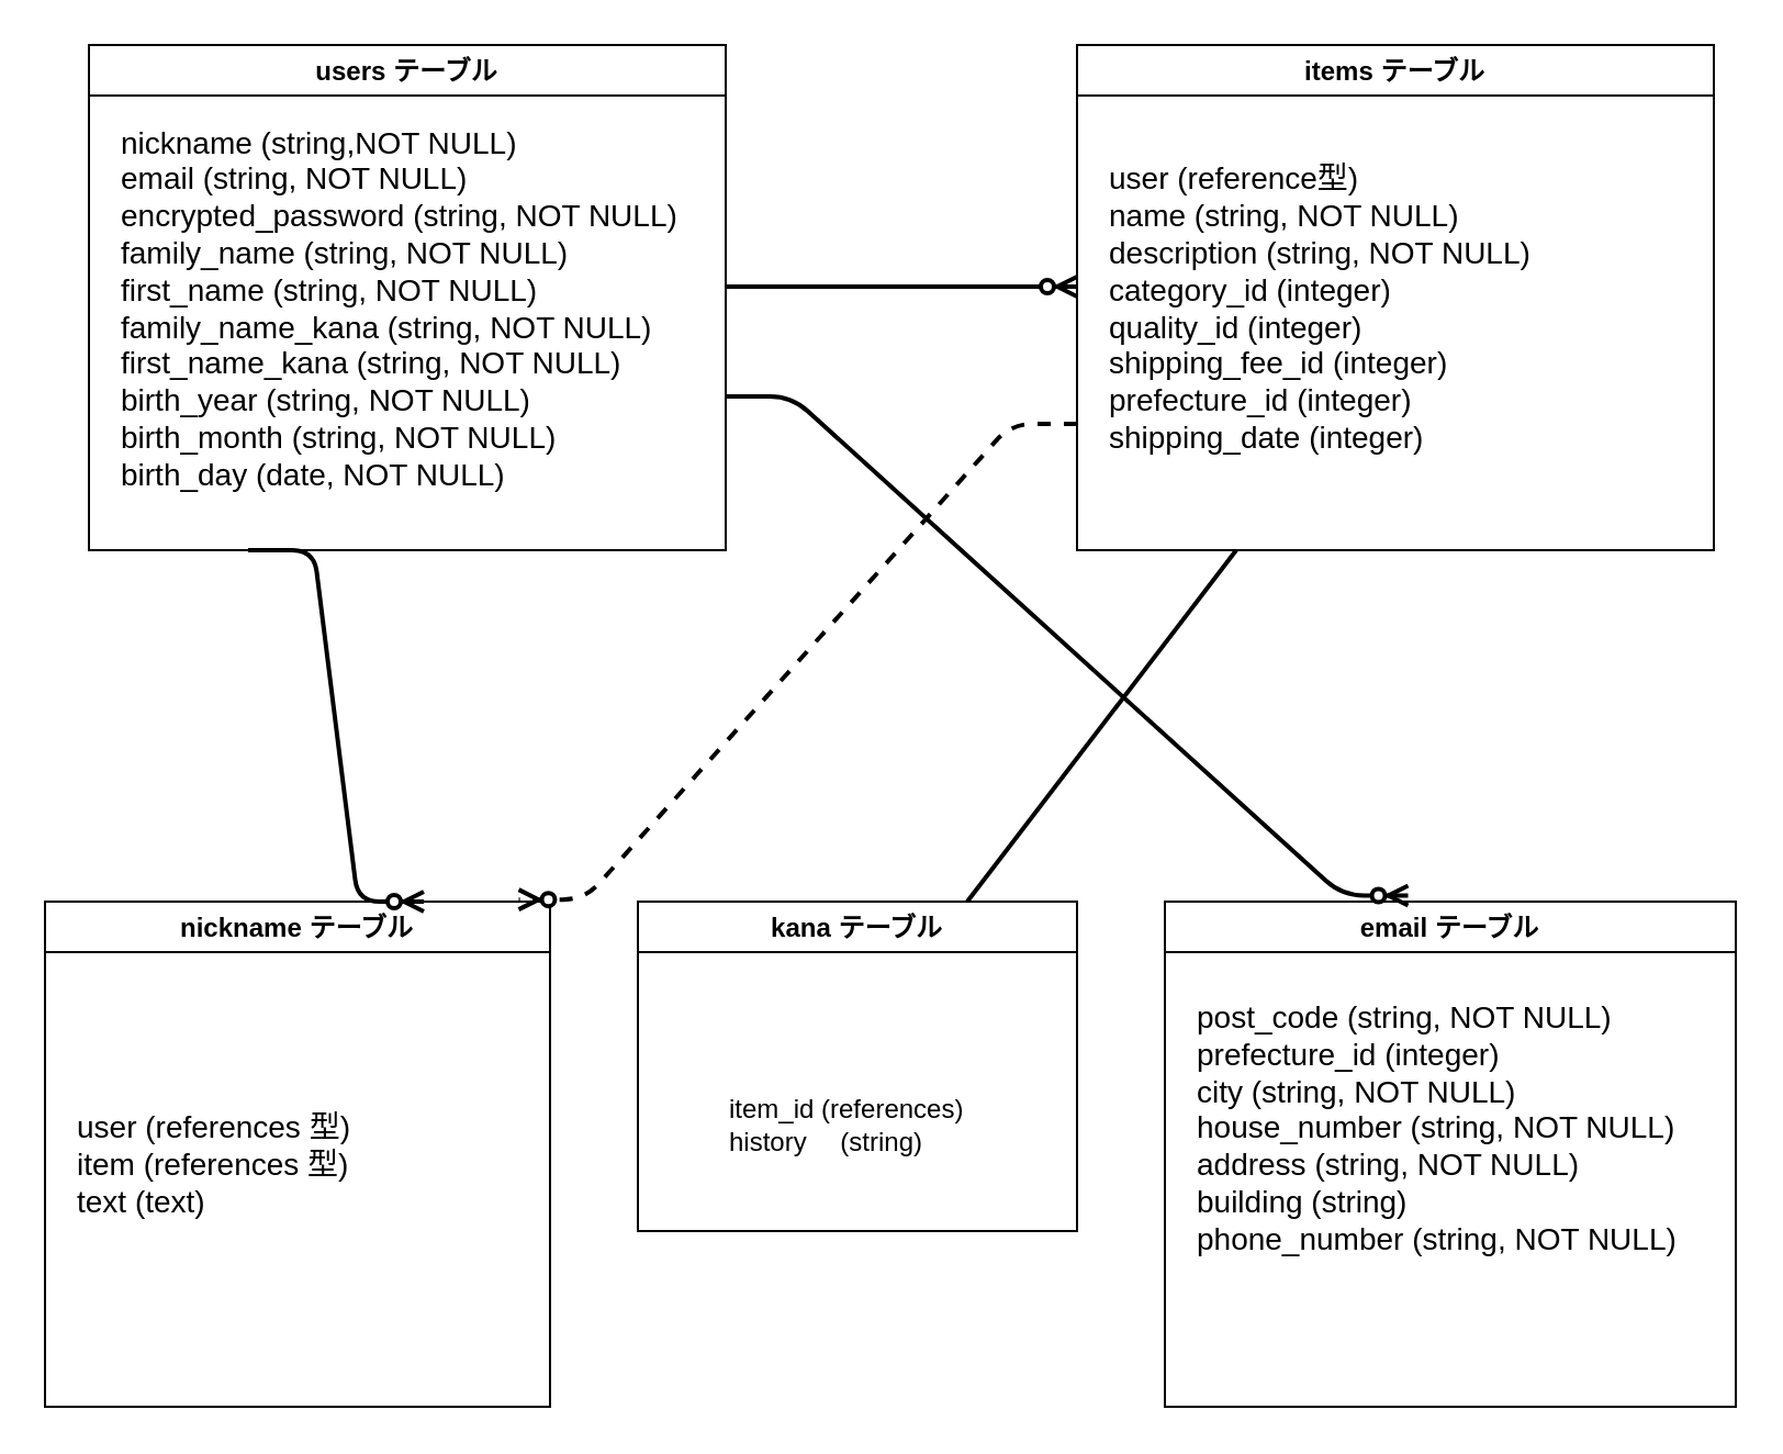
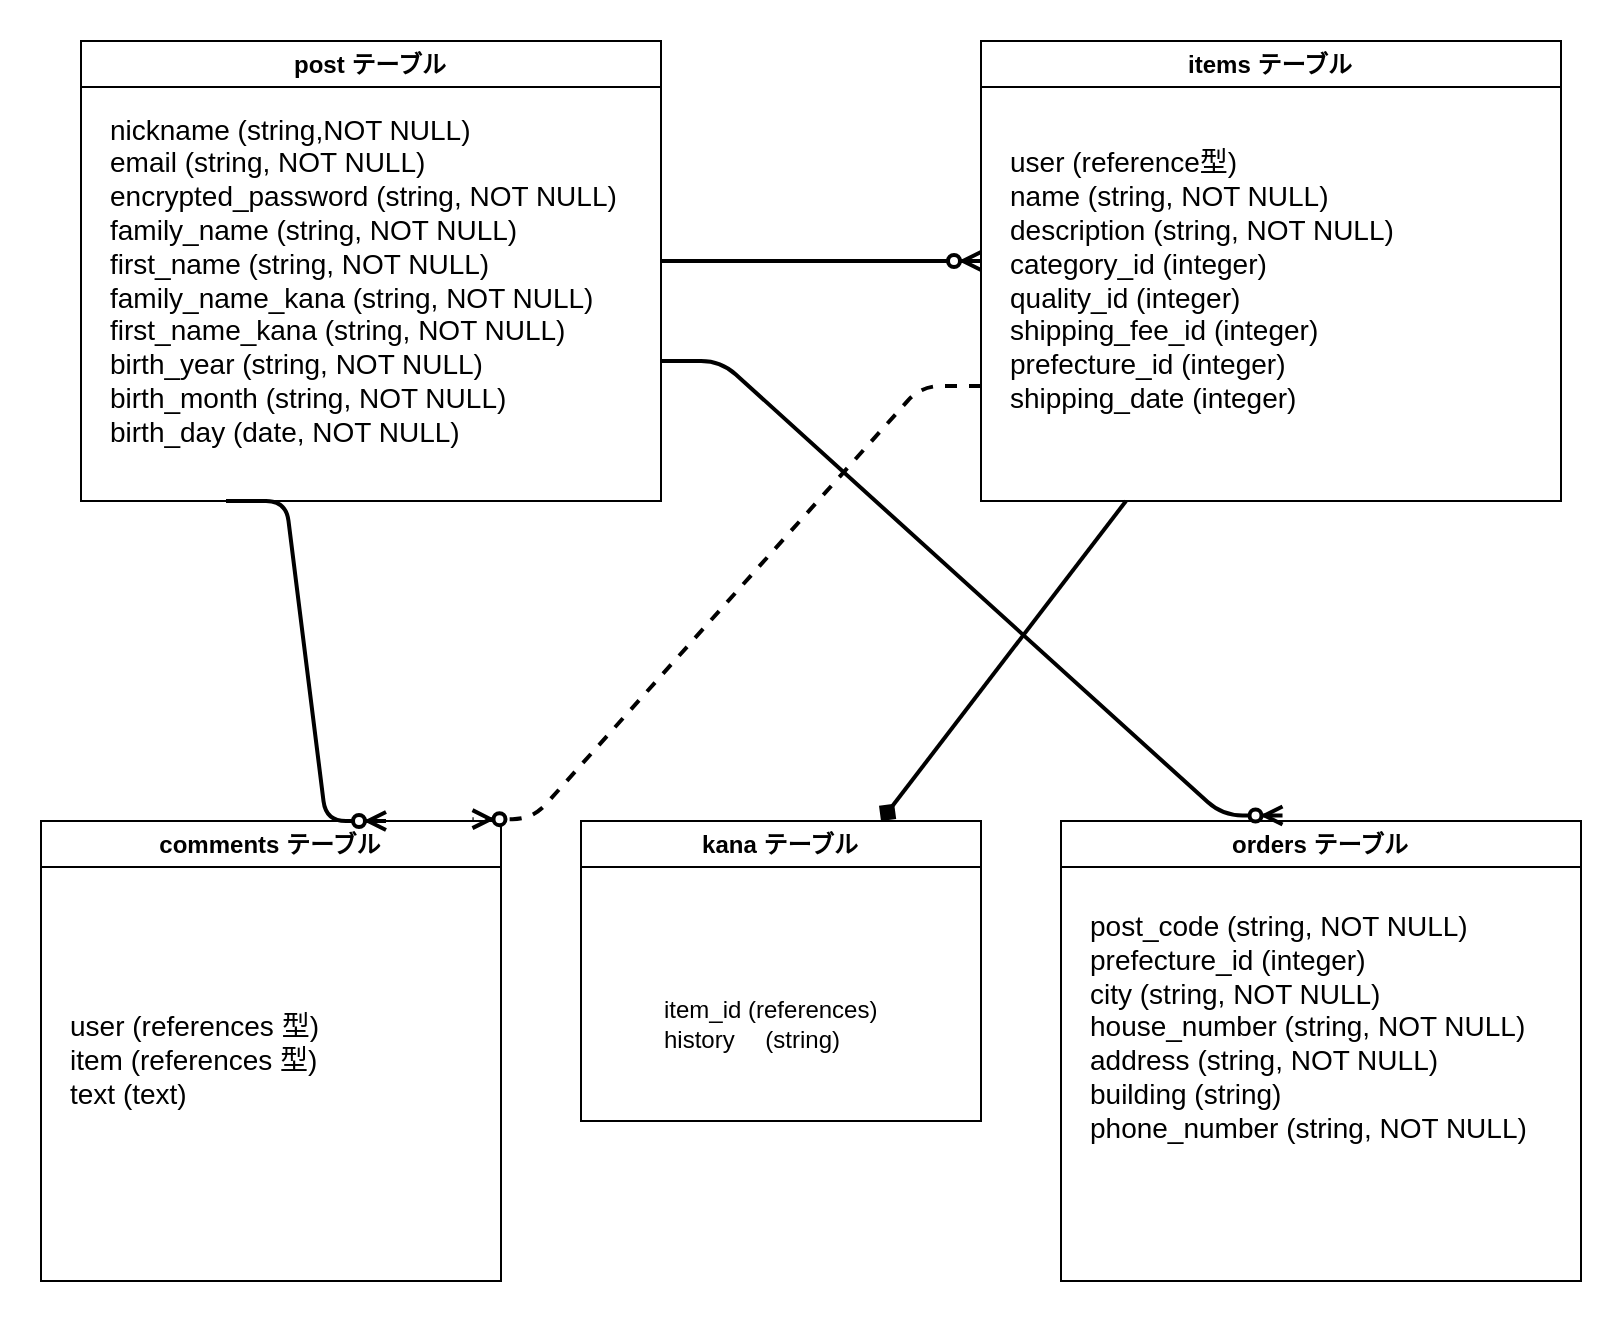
  <mxCell id="0" />
  <mxCell id="1" parent="0" />
- <mxCell id="2" value="users テーブル" style="swimlane;" parent="1" vertex="1"><mxGeometry x="40" y="20" width="290" height="230" as="geometry"><mxRectangle x="40" y="50" width="110" height="23" as="alternateBounds" /></mxGeometry></mxCell>
+ <mxCell id="2" value="post テーブル" style="swimlane;" parent="1" vertex="1"><mxGeometry x="40" y="20" width="290" height="230" as="geometry"><mxRectangle x="40" y="50" width="110" height="23" as="alternateBounds" /></mxGeometry></mxCell>
  <mxCell id="3" value="&lt;font style=&quot;font-size: 14px&quot;&gt;nickname (string,NOT NULL)&lt;br&gt;email (string, NOT NULL)&lt;br&gt;encrypted_password (string, NOT NULL)&lt;br&gt;family_name (string, NOT NULL)&lt;br&gt;first_name (string, NOT NULL)&lt;br&gt;family_name_kana (string, NOT NULL)&lt;br&gt;first_name_kana (string, NOT NULL)&lt;br&gt;birth_year (string, NOT NULL)&lt;br&gt;birth_month (string, NOT NULL)&lt;br&gt;birth_day (date, NOT NULL)&lt;/font&gt;" style="text;html=1;align=left;verticalAlign=middle;resizable=0;points=[];autosize=1;strokeColor=none;" parent="2" vertex="1"><mxGeometry x="12.5" y="40" width="270" height="160" as="geometry" /></mxCell>
  <mxCell id="4" value="items テーブル" style="swimlane;" parent="1" vertex="1"><mxGeometry x="490" y="20" width="290" height="230" as="geometry"><mxRectangle x="40" y="50" width="110" height="23" as="alternateBounds" /></mxGeometry></mxCell>
  <mxCell id="5" value="&lt;font style=&quot;font-size: 14px&quot;&gt;user (reference型)&lt;br&gt;name (string, NOT NULL)&lt;br&gt;description (string, NOT NULL)&lt;br&gt;category_id (integer)&lt;br&gt;quality_id (integer)&lt;br&gt;shipping_fee_id (integer)&lt;br&gt;prefecture_id (integer)&lt;br&gt;shipping_date (integer)&lt;br&gt;&lt;/font&gt;" style="text;html=1;align=left;verticalAlign=middle;resizable=0;points=[];autosize=1;strokeColor=none;" parent="4" vertex="1"><mxGeometry x="12.5" y="55" width="210" height="130" as="geometry" /></mxCell>
- <mxCell id="6" value="nickname テーブル" style="swimlane;" parent="1" vertex="1"><mxGeometry x="20" y="410" width="230" height="230" as="geometry"><mxRectangle x="40" y="50" width="110" height="23" as="alternateBounds" /></mxGeometry></mxCell>
+ <mxCell id="6" value="comments テーブル" style="swimlane;" parent="1" vertex="1"><mxGeometry x="20" y="410" width="230" height="230" as="geometry"><mxRectangle x="40" y="50" width="110" height="23" as="alternateBounds" /></mxGeometry></mxCell>
  <mxCell id="7" value="&lt;font style=&quot;font-size: 14px&quot;&gt;user (references 型)&lt;br&gt;item (references 型)&lt;br&gt;text (text)&lt;br&gt;&lt;/font&gt;" style="text;html=1;align=left;verticalAlign=middle;resizable=0;points=[];autosize=1;strokeColor=none;" parent="6" vertex="1"><mxGeometry x="12.5" y="95" width="140" height="50" as="geometry" /></mxCell>
  <mxCell id="8" value="" style="edgeStyle=entityRelationEdgeStyle;fontSize=12;html=1;endArrow=ERzeroToMany;endFill=1;strokeWidth=2;rounded=1;" parent="1" edge="1"><mxGeometry width="100" height="100" relative="1" as="geometry"><mxPoint x="330" y="130" as="sourcePoint" /><mxPoint x="490" y="130" as="targetPoint" /></mxGeometry></mxCell>
  <mxCell id="9" value="" style="edgeStyle=entityRelationEdgeStyle;fontSize=12;html=1;endArrow=ERzeroToMany;endFill=1;strokeWidth=2;rounded=1;exitX=0.25;exitY=1;exitDx=0;exitDy=0;entryX=0.75;entryY=0;entryDx=0;entryDy=0;" parent="1" source="2" target="6" edge="1"><mxGeometry width="100" height="100" relative="1" as="geometry"><mxPoint x="350" y="300" as="sourcePoint" /><mxPoint x="510" y="300" as="targetPoint" /></mxGeometry></mxCell>
  <mxCell id="10" value="" style="edgeStyle=entityRelationEdgeStyle;fontSize=12;html=1;endArrow=ERzeroToMany;endFill=1;strokeWidth=2;rounded=1;entryX=0.938;entryY=-0.004;entryDx=0;entryDy=0;entryPerimeter=0;exitX=0;exitY=0.75;exitDx=0;exitDy=0;dashed=1;" parent="1" source="4" target="6" edge="1"><mxGeometry width="100" height="100" relative="1" as="geometry"><mxPoint x="430" y="200" as="sourcePoint" /><mxPoint x="490" y="210" as="targetPoint" /></mxGeometry></mxCell>
- <mxCell id="11" value="email テーブル" style="swimlane;" parent="1" vertex="1"><mxGeometry x="530" y="410" width="260" height="230" as="geometry"><mxRectangle x="40" y="50" width="110" height="23" as="alternateBounds" /></mxGeometry></mxCell>
+ <mxCell id="11" value="orders テーブル" style="swimlane;" parent="1" vertex="1"><mxGeometry x="530" y="410" width="260" height="230" as="geometry"><mxRectangle x="40" y="50" width="110" height="23" as="alternateBounds" /></mxGeometry></mxCell>
  <mxCell id="12" value="&lt;font style=&quot;font-size: 14px&quot;&gt;post_code (string, NOT NULL)&lt;br&gt;prefecture_id (integer)&lt;br&gt;city (string, NOT NULL)&lt;br&gt;house_number (string, NOT NULL)&lt;br&gt;address (string, NOT NULL)&lt;br&gt;building (string)&lt;br&gt;phone_number (string, NOT NULL)&lt;br&gt;&lt;br&gt;&lt;br&gt;&lt;/font&gt;" style="text;html=1;align=left;verticalAlign=middle;resizable=0;points=[];autosize=1;strokeColor=none;" parent="11" vertex="1"><mxGeometry x="12.5" y="50" width="230" height="140" as="geometry" /></mxCell>
  <mxCell id="13" value="kana テーブル" style="swimlane;" vertex="1" parent="1"><mxGeometry x="290" y="410" width="200" height="150" as="geometry"><mxRectangle x="40" y="50" width="110" height="23" as="alternateBounds" /></mxGeometry></mxCell>
  <mxCell id="14" value="&lt;br&gt;item_id (references)&lt;br&gt;history　 (string)" style="text;html=1;align=left;verticalAlign=middle;resizable=0;points=[];autosize=1;strokeColor=none;" vertex="1" parent="13"><mxGeometry x="40" y="70" width="120" height="50" as="geometry" /></mxCell>
  <mxCell id="15" value="" style="edgeStyle=entityRelationEdgeStyle;fontSize=12;html=1;endArrow=ERzeroToMany;endFill=1;strokeWidth=2;rounded=1;entryX=0.426;entryY=-0.012;entryDx=0;entryDy=0;entryPerimeter=0;" edge="1" parent="1" target="11"><mxGeometry width="100" height="100" relative="1" as="geometry"><mxPoint x="330" y="180" as="sourcePoint" /><mxPoint x="322.02" y="419.08" as="targetPoint" /></mxGeometry></mxCell>
- <mxCell id="16" value="" style="endArrow=none;html=1;rounded=0;exitX=0.25;exitY=1;exitDx=0;exitDy=0;entryX=0.75;entryY=0;entryDx=0;entryDy=0;strokeWidth=2;" edge="1" parent="1" source="4" target="13"><mxGeometry relative="1" as="geometry"><mxPoint x="270" y="340" as="sourcePoint" /><mxPoint x="430" y="340" as="targetPoint" /></mxGeometry></mxCell>
+ <mxCell id="16" value="" style="endArrow=diamond;html=1;rounded=0;exitX=0.25;exitY=1;exitDx=0;exitDy=0;entryX=0.75;entryY=0;entryDx=0;entryDy=0;strokeWidth=2;" edge="1" parent="1" source="4" target="13"><mxGeometry relative="1" as="geometry"><mxPoint x="270" y="340" as="sourcePoint" /><mxPoint x="430" y="340" as="targetPoint" /></mxGeometry></mxCell>
